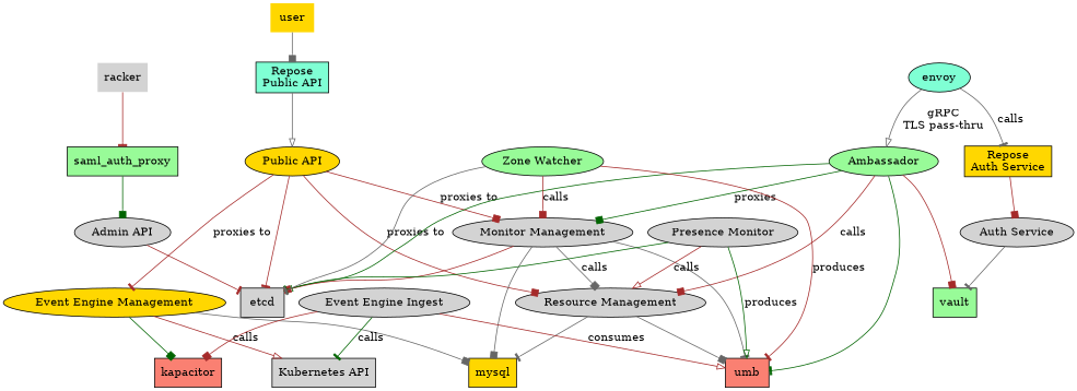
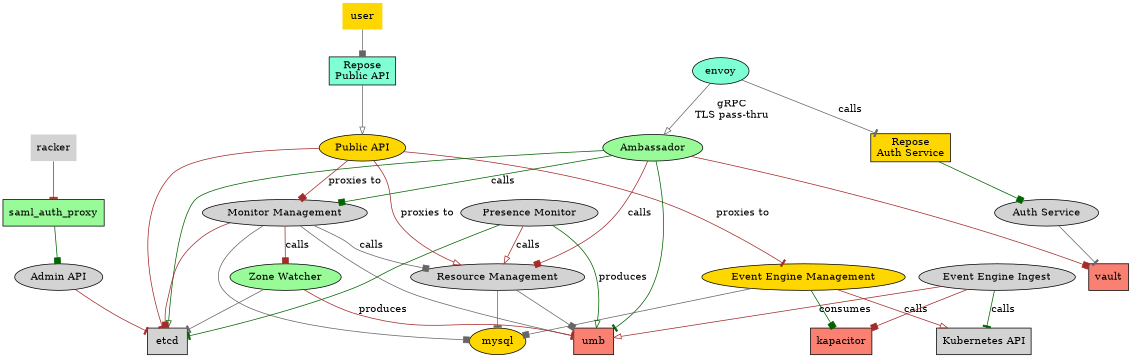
  digraph {
    node [fillcolor=lightgrey style=filled]
    edge [arrowhead=box color=brown]
    user [fillcolor=gold shape=none]
    n2 [fillcolor=aquamarine label="Repose\nPublic API" shape=box]
    n3 [fillcolor=gold label="Public API"]
    racker [shape=none]
    saml_auth_proxy [fillcolor=palegreen shape=box]
    n6 [label="Admin API"]
    n7 [fillcolor=gold label="Repose\nAuth Service" shape=box]
    n8 [label="Auth Service"]
    envoy [fillcolor=aquamarine]
    n10 [fillcolor=palegreen label=Ambassador]
-   vault [fillcolor=palegreen shape=box]
+   vault [fillcolor=salmon shape=box]
    etcd [shape=box]
    umb [fillcolor=salmon shape=box]
    n14 [label="Resource Management"]
    n15 [label="Monitor Management"]
-   mysql [fillcolor=gold shape=box]
+   mysql [fillcolor=gold shape=ellipse]
    n17 [fillcolor=gold label="Event Engine Management"]
    kapacitor [fillcolor=salmon shape=box]
    n19 [label="Kubernetes API" shape=box]
    n20 [label="Presence Monitor"]
    n21 [label="Event Engine Ingest"]
    n22 [fillcolor=palegreen label="Zone Watcher"]
    user -> n2 [color=gray40]
    n2 -> n3 [arrowhead=onormal color=gray40]
    n3 -> etcd [arrowhead=tee]
-   n3 -> n14 [label="proxies to"]
+   n3 -> n14 [arrowhead=onormal label="proxies to"]
    n3 -> n15 [label="proxies to"]
    n3 -> n17 [arrowhead=tee label="proxies to"]
    racker -> saml_auth_proxy [arrowhead=tee]
    saml_auth_proxy -> n6 [color=darkgreen]
    n6 -> etcd [arrowhead=tee]
-   n7 -> n8
+   n7 -> n8 [color=darkgreen]
    n8 -> vault [arrowhead=tee color=gray40]
    envoy -> n7 [arrowhead=tee color=gray40 label=calls]
    envoy -> n10 [arrowhead=onormal color=gray40 label="gRPC\nTLS pass-thru"]
    n10 -> vault
    n10 -> etcd [arrowhead=onormal color=darkgreen]
    n10 -> umb [arrowhead=tee color=darkgreen]
    n10 -> n14 [label=calls]
-   n10 -> n15 [color=darkgreen label=proxies]
+   n10 -> n15 [color=darkgreen label=calls]
    n14 -> umb [color=gray40]
    n14 -> mysql [arrowhead=tee color=gray40]
    n15 -> etcd
    n15 -> umb [arrowhead=tee color=gray40]
    n15 -> n14 [color=gray40 label=calls]
    n15 -> mysql [color=gray40]
    n17 -> mysql [color=gray40]
    n17 -> kapacitor [color=darkgreen]
    n17 -> n19 [arrowhead=onormal label=calls]
    n20 -> etcd [arrowhead=tee color=darkgreen]
    n20 -> umb [arrowhead=onormal color=darkgreen label=produces]
    n20 -> n14 [arrowhead=onormal label=calls]
    n21 -> umb [arrowhead=onormal label=consumes]
    n21 -> kapacitor
    n21 -> n19 [arrowhead=tee color=darkgreen label=calls]
    n22 -> etcd [arrowhead=tee color=gray40]
    n22 -> umb [arrowhead=tee label=produces]
-   n22 -> n15 [label=calls]
+   n15 -> n22 [label=calls]
  }
